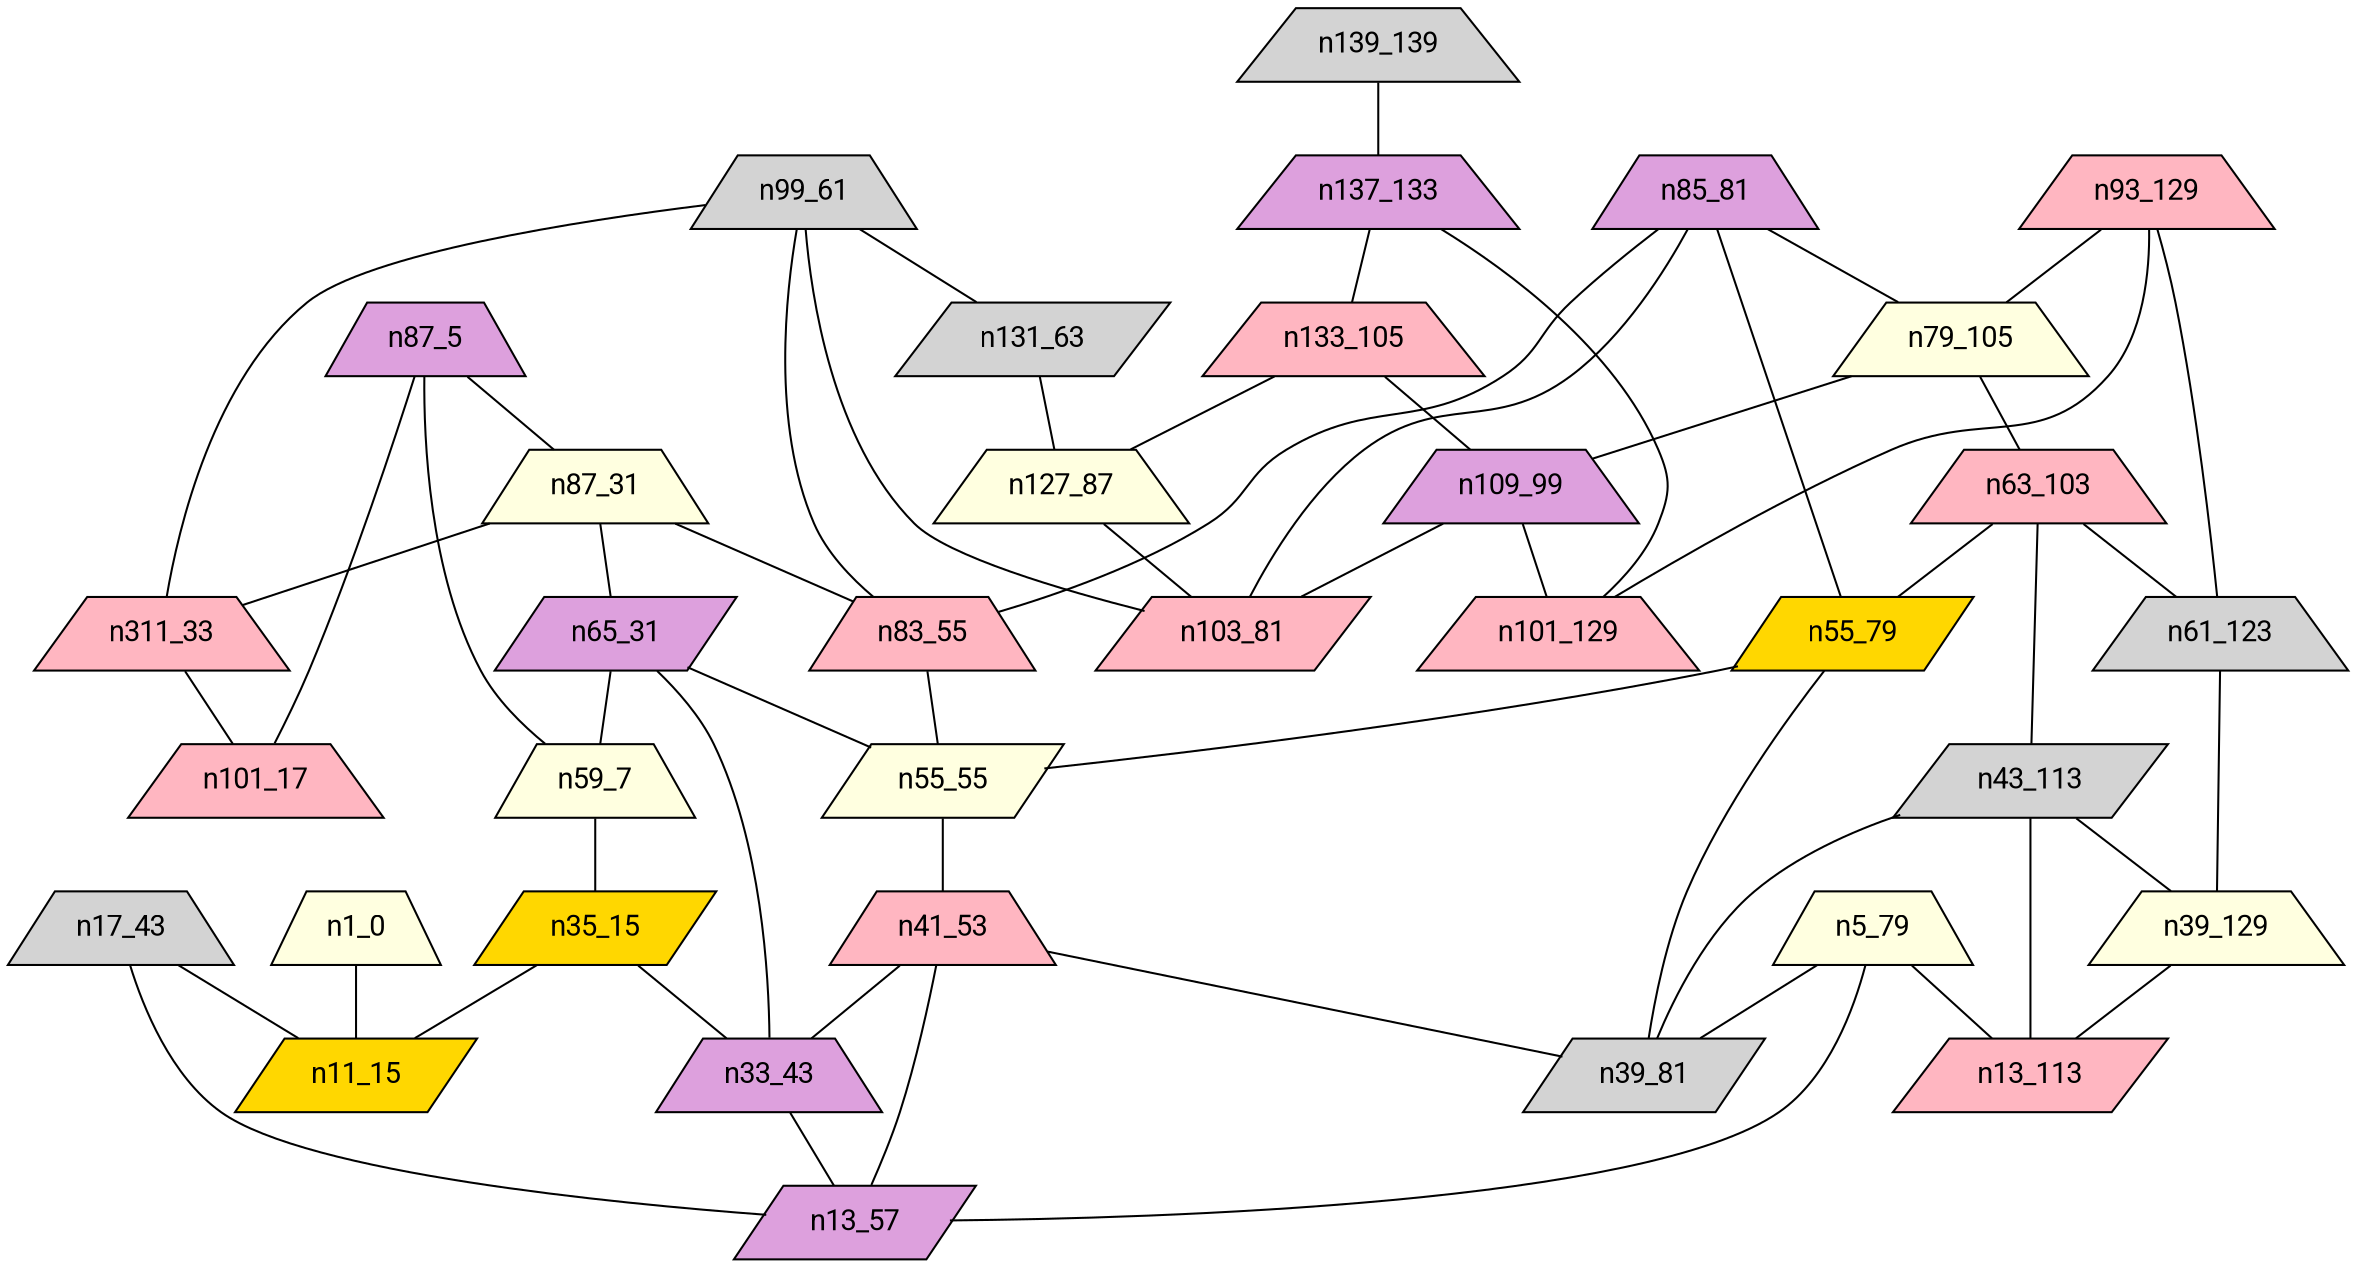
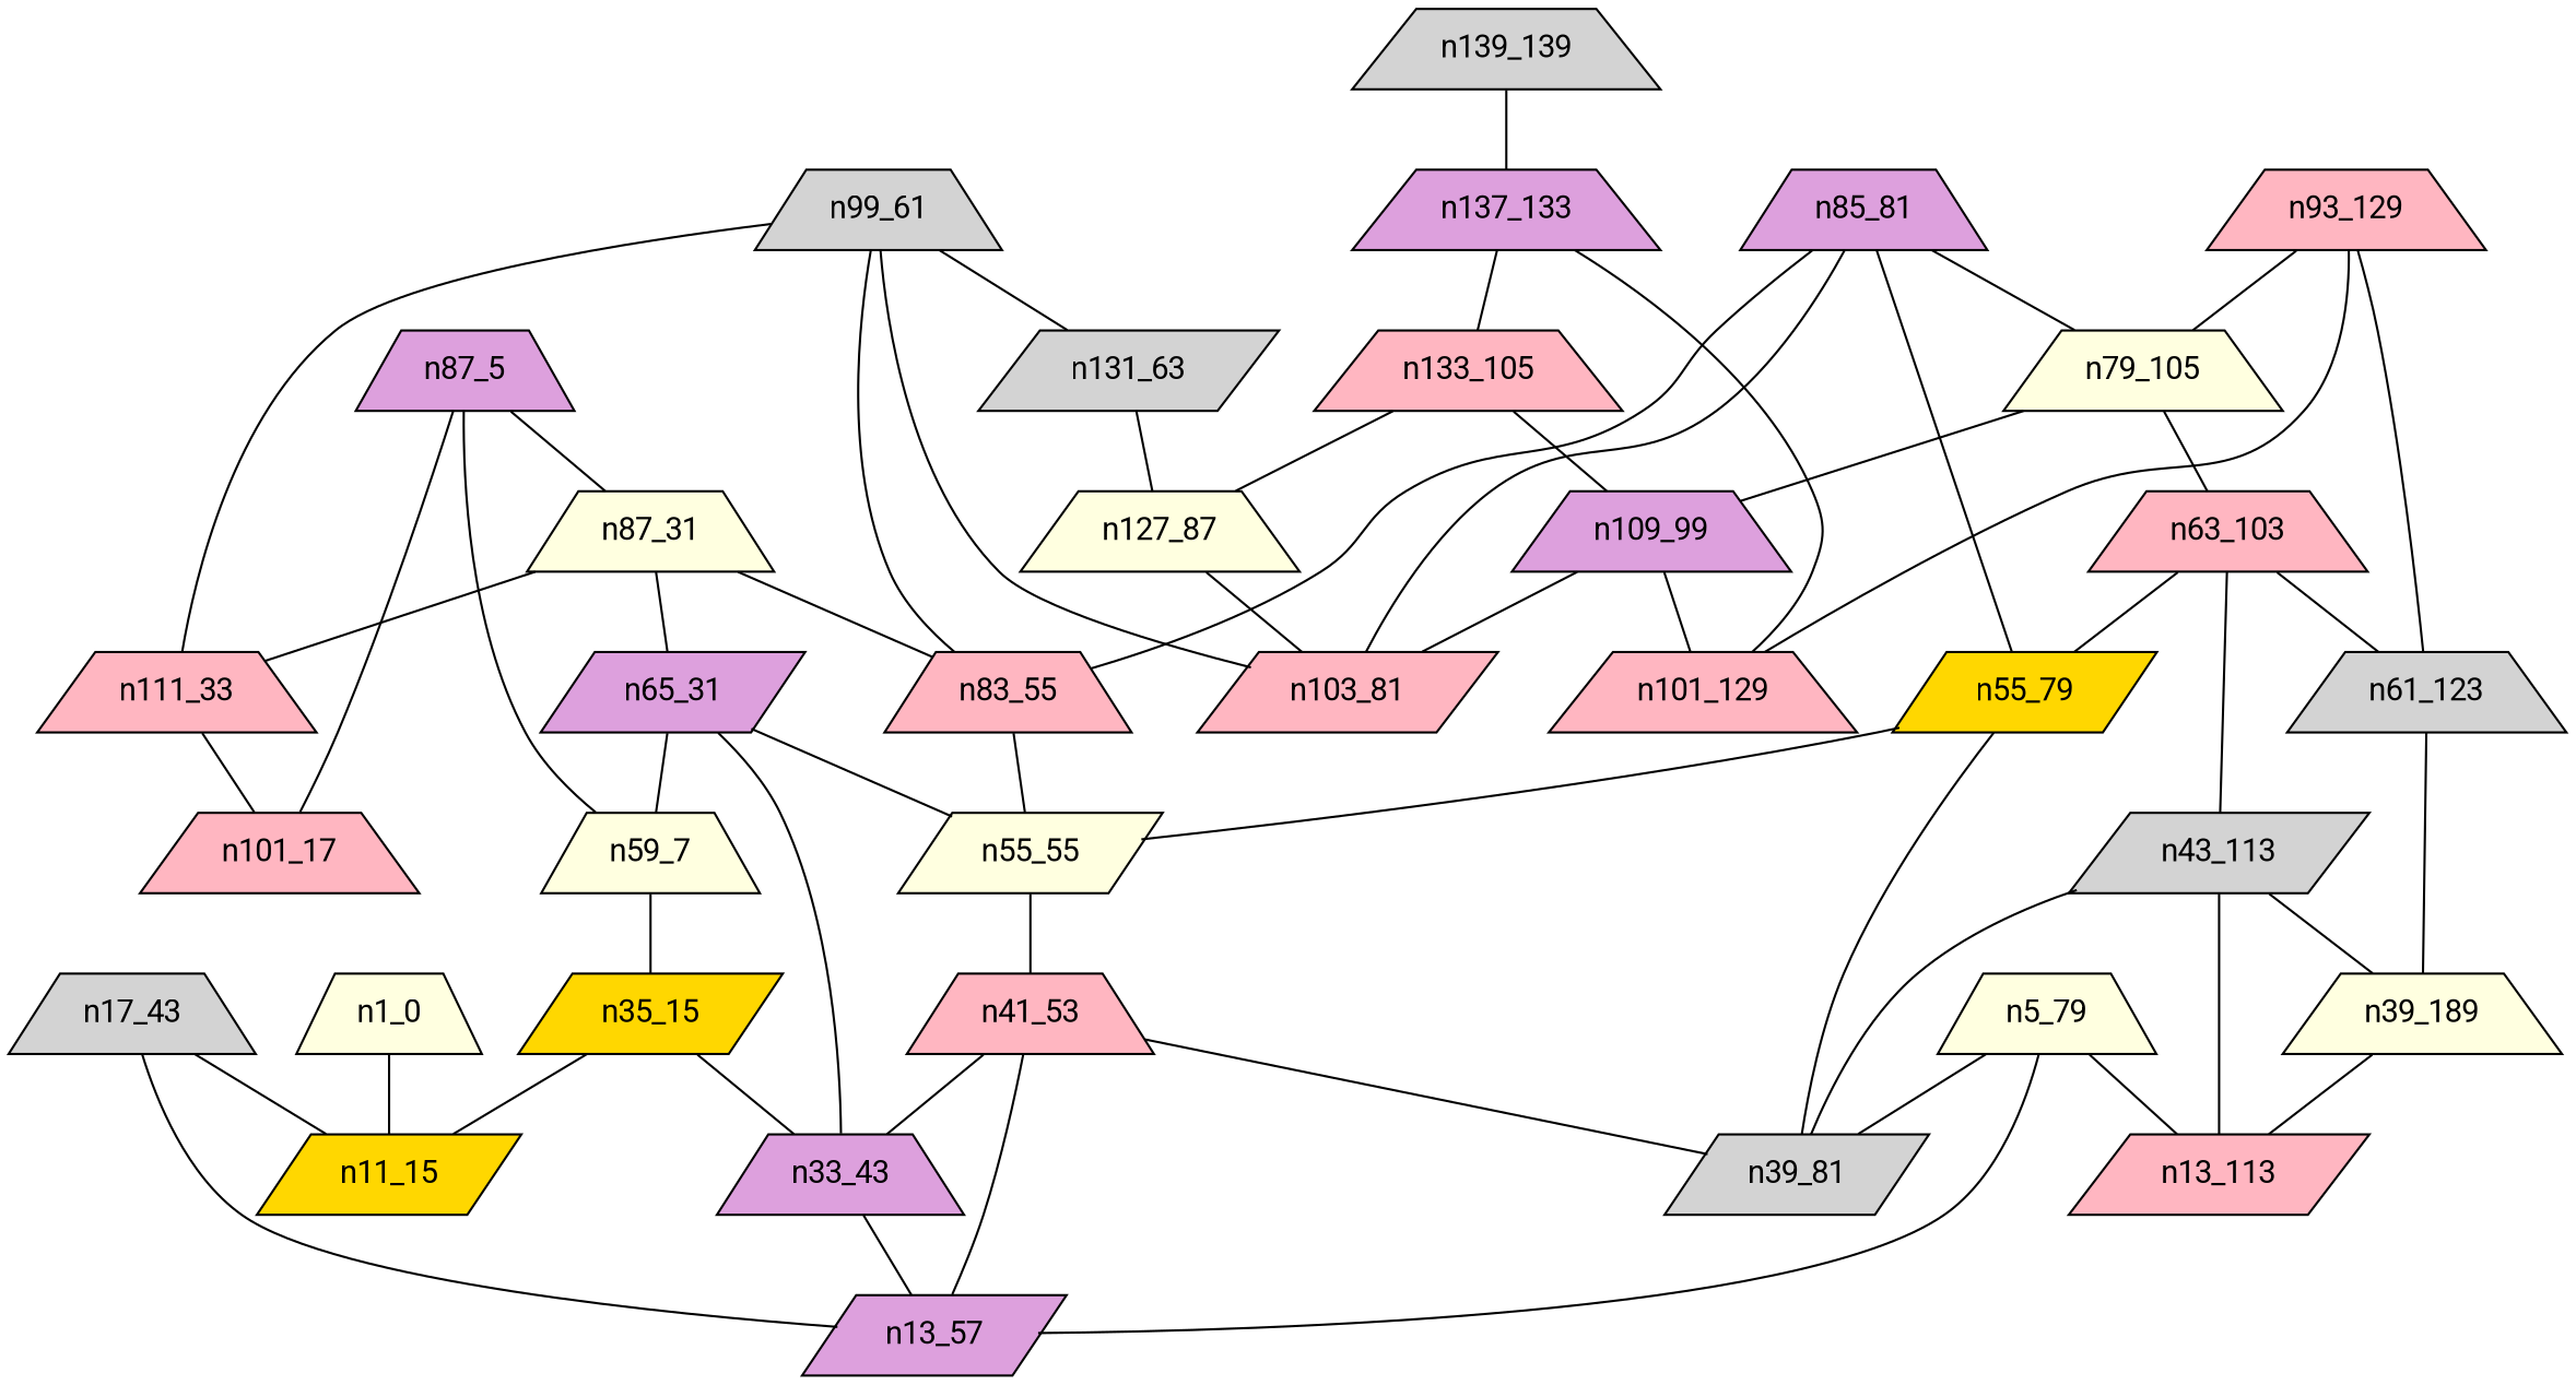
  graph {
    fontname=Roboto
    node [fillcolor=lightpink fontname=Roboto shape=trapezium style=filled]
    edge [fontname=Roboto]
    n127_87 [fillcolor=lightyellow]
    n103_81 [shape=parallelogram]
    n99_61 [fillcolor=lightgrey]
-   n111_33 [label=n311_33]
+   n111_33
    n83_55
    n131_63 [fillcolor=lightgrey shape=parallelogram]
    n101_17
    n55_55 [fillcolor=lightyellow shape=parallelogram]
    n41_53
    n13_57 [fillcolor=plum shape=parallelogram]
    n33_43 [fillcolor=plum]
    n39_81 [fillcolor=lightgrey shape=parallelogram]
    n17_43 [fillcolor=lightgrey]
    n11_15 [fillcolor=gold shape=parallelogram]
    n79_105 [fillcolor=lightyellow]
    n109_99 [fillcolor=plum]
    n63_103
    n101_129
    n55_79 [fillcolor=gold shape=parallelogram]
    n61_123 [fillcolor=lightgrey]
    n43_113 [fillcolor=lightgrey shape=parallelogram]
-   n39_129 [fillcolor=lightyellow]
+   n39_129 [fillcolor=lightyellow label=n39_189]
    n13_113 [shape=parallelogram]
    n85_81 [fillcolor=plum]
    n137_133 [fillcolor=plum]
    n133_105
    n87_5 [fillcolor=plum]
    n87_31 [fillcolor=lightyellow]
    n59_7 [fillcolor=lightyellow]
    n65_31 [fillcolor=plum shape=parallelogram]
    n35_15 [fillcolor=gold shape=parallelogram]
    n139_139 [fillcolor=lightgrey]
    n33 [label=n93_129]
    n1_0 [fillcolor=lightyellow]
    n5_79 [fillcolor=lightyellow]
    n127_87 -- n103_81
    n99_61 -- n103_81
    n99_61 -- n111_33
    n99_61 -- n83_55
    n99_61 -- n131_63
    n111_33 -- n101_17
    n83_55 -- n55_55
    n131_63 -- n127_87
    n55_55 -- n41_53
    n41_53 -- n13_57
    n41_53 -- n33_43
    n41_53 -- n39_81
    n33_43 -- n13_57
    n17_43 -- n13_57
    n17_43 -- n11_15
    n79_105 -- n109_99
    n79_105 -- n63_103
    n109_99 -- n103_81
    n109_99 -- n101_129
    n63_103 -- n55_79
    n63_103 -- n61_123
    n63_103 -- n43_113
    n55_79 -- n55_55
    n55_79 -- n39_81
    n61_123 -- n39_129
    n43_113 -- n39_81
    n43_113 -- n39_129
    n43_113 -- n13_113
    n39_129 -- n13_113
    n85_81 -- n103_81
    n85_81 -- n83_55
    n85_81 -- n79_105
    n85_81 -- n55_79
    n137_133 -- n101_129
    n137_133 -- n133_105
    n133_105 -- n127_87
    n133_105 -- n109_99
    n87_5 -- n101_17
    n87_5 -- n87_31
    n87_5 -- n59_7
    n87_31 -- n111_33
    n87_31 -- n83_55
    n87_31 -- n65_31
    n59_7 -- n35_15
    n65_31 -- n55_55
    n65_31 -- n33_43
    n65_31 -- n59_7
    n35_15 -- n33_43
    n35_15 -- n11_15
    n139_139 -- n137_133
    n33 -- n79_105
    n33 -- n101_129
    n33 -- n61_123
    n1_0 -- n11_15
    n5_79 -- n13_57
    n5_79 -- n39_81
    n5_79 -- n13_113
  }
